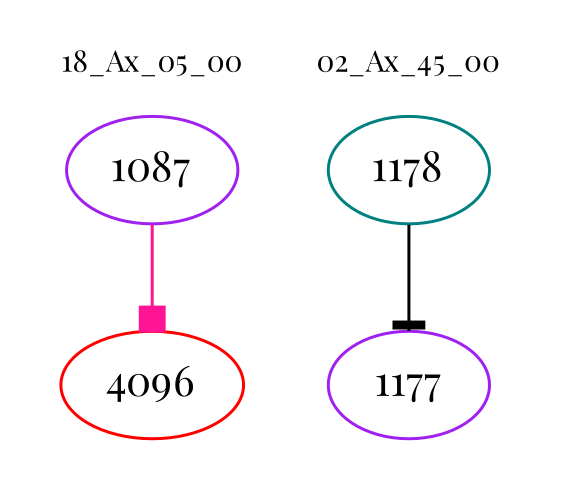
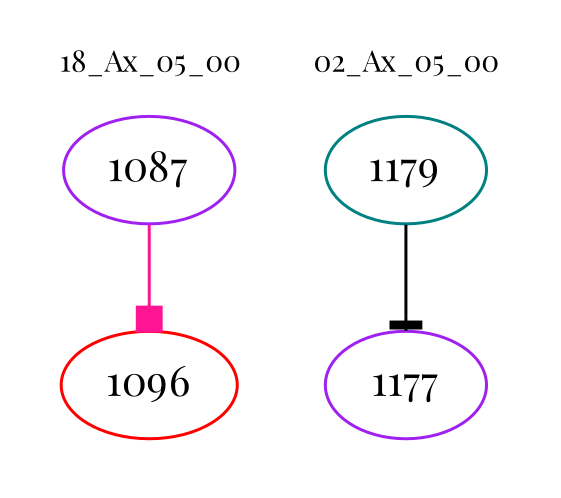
  digraph {
    fontname="Playfair Display"
    node [color=purple fontname="Playfair Display"]
    edge [fontname="Playfair Display"]
    n1 [label=1087]
-   n2 [color=red label=4096]
-   n3 [color=teal label=1178]
+   n2 [color=red label=1096]
+   n3 [color=teal label=1179]
    n4 [label=1177]
    subgraph cluster_1 {
      color=white
      fontsize=10
      label="18_Ax_05_00"
      n1
      n2
    }
    subgraph cluster_2 {
      color=white
      fontsize=10
-     label="02_Ax_45_00"
+     label="02_Ax_05_00"
      n3
      n4
    }
    n1 -> n2 [arrowhead=box color=deeppink]
    n3 -> n4 [arrowhead=tee color=black]
  }
